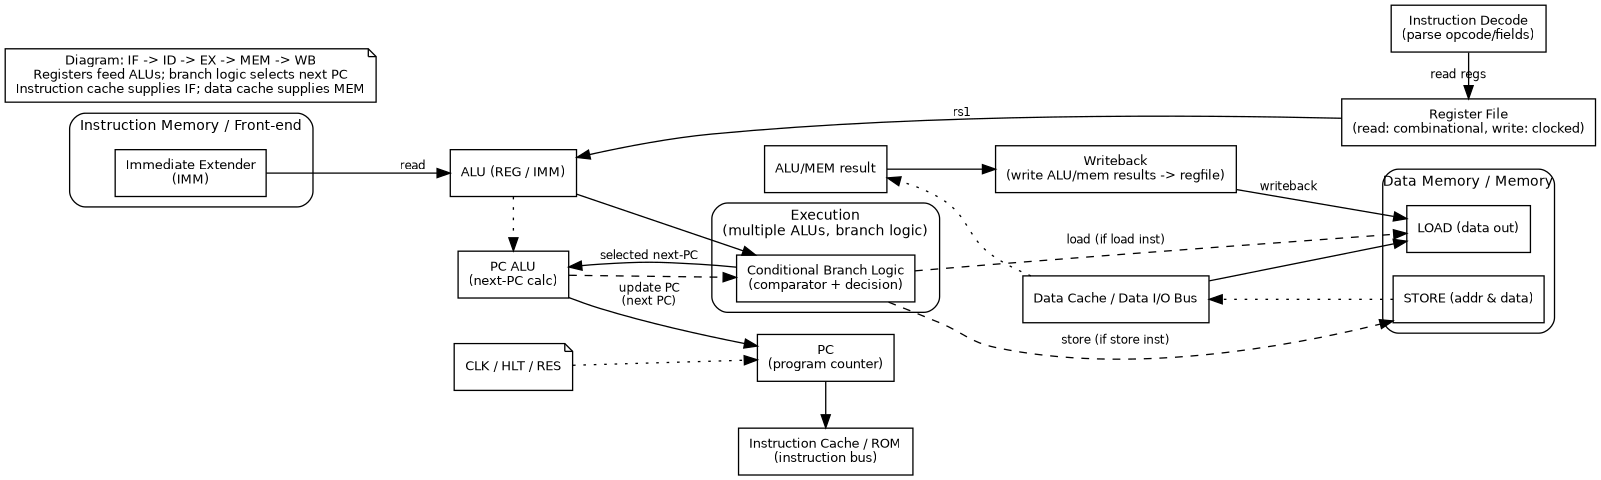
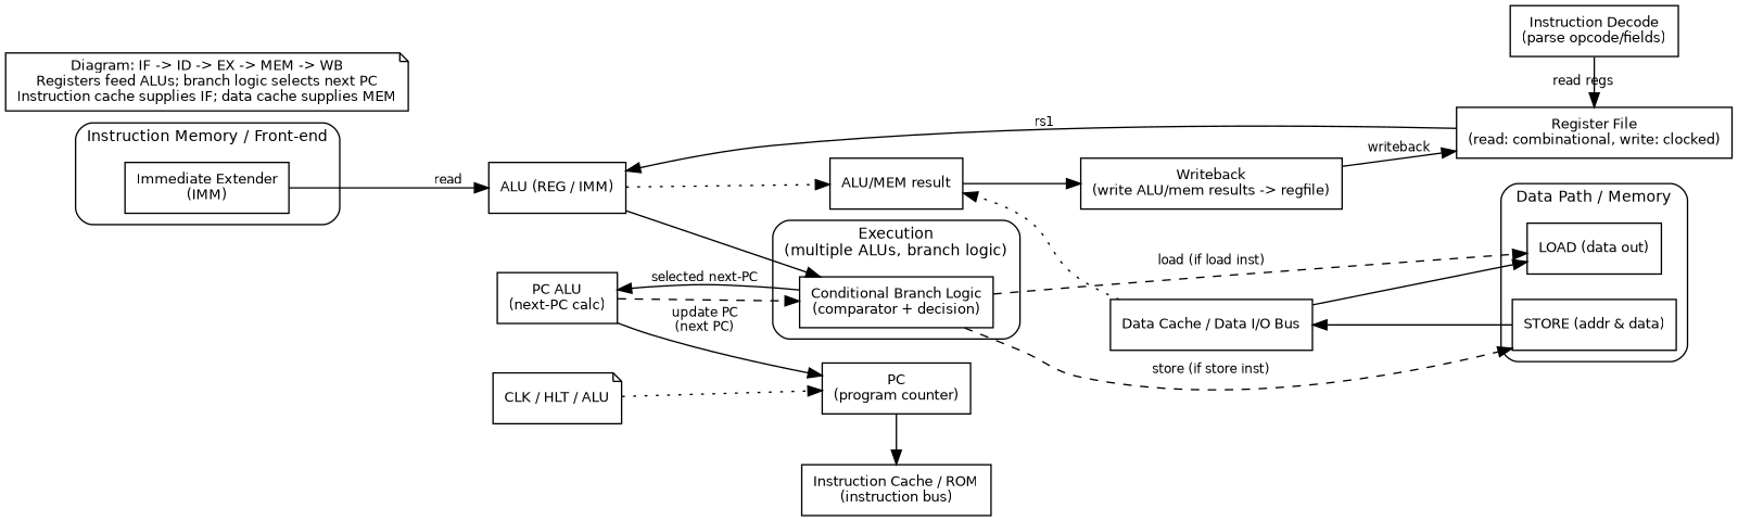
  digraph {
    fontname=Helvetica
    fontsize=11
    rankdir=LR
    node [fontname=Helvetica fontsize=10 shape=rect]
    edge [fontname=Helvetica fontsize=9]
    n1 [label="PC\n(program counter)"]
    n2 [label="Instruction Cache / ROM\n(instruction bus)"]
    n3 [label="Instruction Decode\n(parse opcode/fields)"]
    n4 [label="Register File\n(read: combinational, write: clocked)"]
    n5 [label="ALU (REG / IMM)"]
    n6 [label="PC ALU\n(next-PC calc)"]
    n7 [label="Data Cache / Data I/O Bus"]
    n8 [label="Writeback\n(write ALU/mem results -> regfile)"]
    n9 [label="Immediate Extender\n(IMM)"]
    n10 [label="Conditional Branch Logic\n(comparator + decision)"]
    n11 [label="STORE (addr & data)"]
    n12 [label="LOAD (data out)"]
    n13 [label="ALU/MEM result"]
-   n14 [label="CLK / HLT / RES" shape=note]
+   n14 [label="CLK / HLT / ALU" shape=note]
    n15 [label="Diagram: IF -> ID -> EX -> MEM -> WB\nRegisters feed ALUs; branch logic selects next PC\nInstruction cache supplies IF; data cache supplies MEM" shape=note]
    subgraph sub_1 {
      rank=same
      n1
      n2
    }
    subgraph sub_2 {
      rank=same
      n3
      n4
    }
    subgraph sub_3 {
      rank=same
      n5
      n6
    }
    subgraph sub_4 {
      rank=same
      n7
      n8
    }
    subgraph cluster_5 {
      label="Instruction Memory / Front-end"
      style=rounded
      n9
    }
    subgraph cluster_6 {
      label="Decode / Register File"
      style=rounded
    }
    subgraph cluster_7 {
      label="Execution\n(multiple ALUs, branch logic)"
      style=rounded
      n10
    }
    subgraph cluster_8 {
-     label="Data Memory / Memory"
+     label="Data Path / Memory"
      style=rounded
      n11
      n12
    }
    n1 -> n2
    n3 -> n4 [label="read regs"]
    n4 -> n5 [label=rs1]
    n5 -> n10
-   n5 -> n6 [style=dotted]
+   n5 -> n13 [style=dotted]
    n6 -> n1 [label="update PC\n(next PC)"]
    n6 -> n10 [style=dashed]
    n7 -> n12
    n7 -> n13 [style=dotted]
-   n8 -> n12 [label=writeback]
+   n8 -> n4 [label=writeback]
    n9 -> n5 [label=read]
    n10 -> n6 [label="selected next-PC"]
    n10 -> n11 [label="store (if store inst)" style=dashed]
    n10 -> n12 [label="load (if load inst)" style=dashed]
-   n11 -> n7 [style=dotted]
+   n11 -> n7
    n13 -> n8
    n14 -> n1 [style=dotted]
  }
